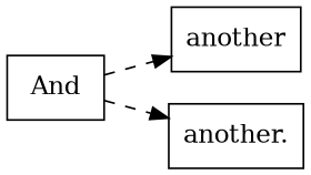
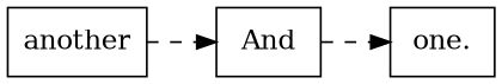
  digraph {
    rankdir=LR
    node [shape=box]
    edge [style=dashed]
    And
    another
-   "one." [label="another."]
-   And -> another
+   "one."
+   another -> And
    And -> "one."
  }
